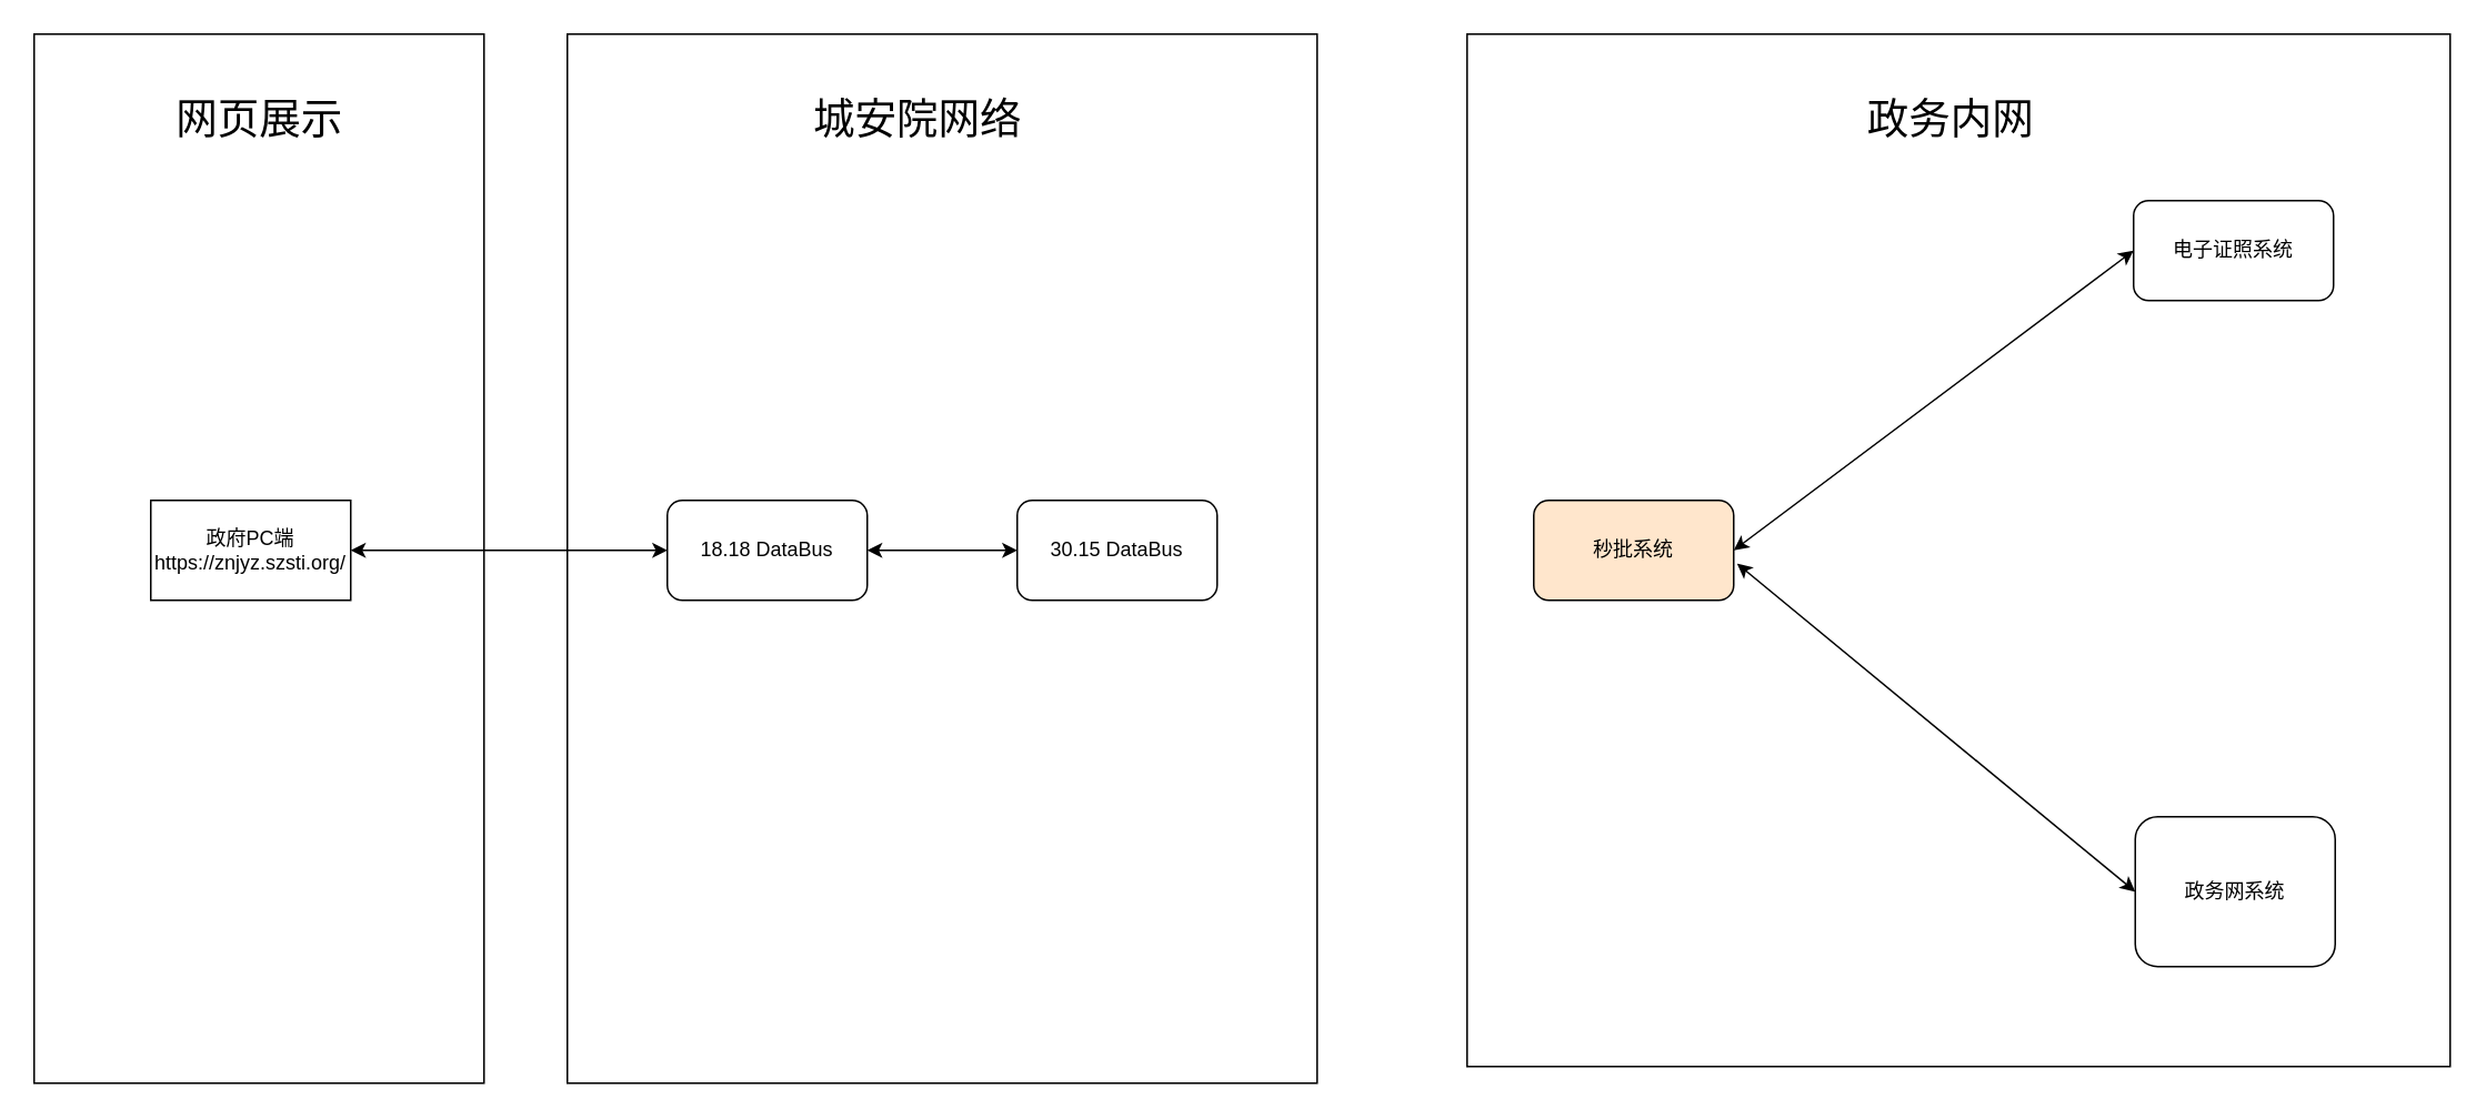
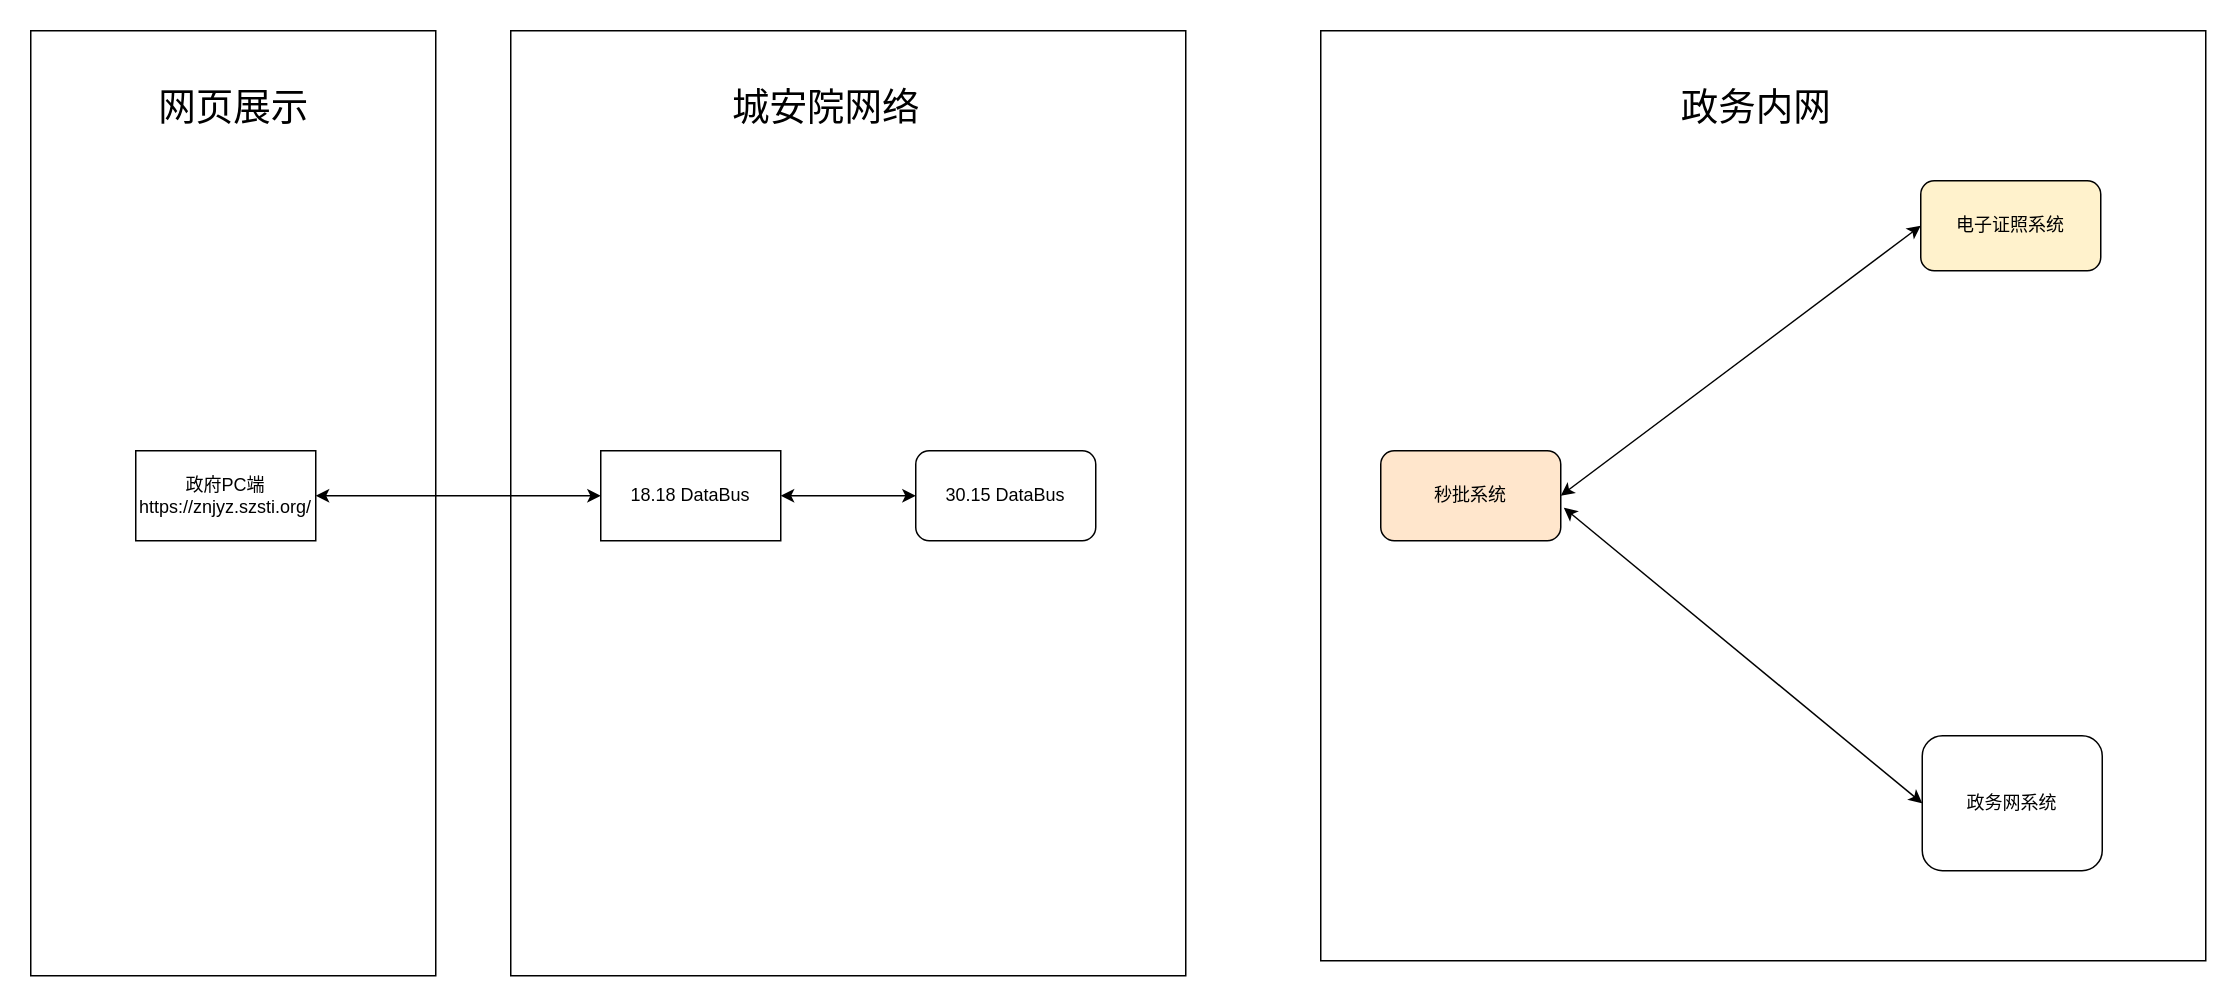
  <mxCell id="0" />
  <mxCell id="1" parent="0" />
- <mxCell id="2" value="18.18 DataBus" style="rounded=1;whiteSpace=wrap;html=1;" vertex="1" parent="1"><mxGeometry x="400" y="300" width="120" height="60" as="geometry" /></mxCell>
- <mxCell id="3" value="电子证照系统" style="rounded=1;whiteSpace=wrap;html=1;" vertex="1" parent="1"><mxGeometry x="1280" y="120" width="120" height="60" as="geometry" /></mxCell>
+ <mxCell id="2" value="18.18 DataBus" style="whiteSpace=wrap;html=1;rounded=0;" vertex="1" parent="1"><mxGeometry x="400" y="300" width="120" height="60" as="geometry" /></mxCell>
+ <mxCell id="3" value="电子证照系统" style="rounded=1;whiteSpace=wrap;html=1;fillColor=#fff2cc;" vertex="1" parent="1"><mxGeometry x="1280" y="120" width="120" height="60" as="geometry" /></mxCell>
  <mxCell id="4" value="政务网系统" style="rounded=1;whiteSpace=wrap;html=1;" vertex="1" parent="1"><mxGeometry x="1281" y="490" width="120" height="90" as="geometry" /></mxCell>
  <mxCell id="5" value="秒批系统" style="rounded=1;whiteSpace=wrap;html=1;fillColor=#ffe6cc;" vertex="1" parent="1"><mxGeometry x="920" y="300" width="120" height="60" as="geometry" /></mxCell>
  <mxCell id="6" value="" style="endArrow=classic;startArrow=classic;html=1;exitX=1;exitY=0.5;exitDx=0;exitDy=0;entryX=0;entryY=0.5;entryDx=0;entryDy=0;" edge="1" parent="1" source="5" target="3"><mxGeometry width="50" height="50" relative="1" as="geometry"><mxPoint x="970" y="480" as="sourcePoint" /><mxPoint x="1020" y="430" as="targetPoint" /></mxGeometry></mxCell>
  <mxCell id="7" value="" style="endArrow=classic;startArrow=classic;html=1;exitX=1.017;exitY=0.633;exitDx=0;exitDy=0;exitPerimeter=0;entryX=0;entryY=0.5;entryDx=0;entryDy=0;" edge="1" parent="1" source="5" target="4"><mxGeometry width="50" height="50" relative="1" as="geometry"><mxPoint x="970" y="480" as="sourcePoint" /><mxPoint x="1020" y="430" as="targetPoint" /></mxGeometry></mxCell>
  <mxCell id="8" value="政府PC端https://znjyz.szsti.org/" style="rounded=0;whiteSpace=wrap;html=1;fillColor=#ffffff;" vertex="1" parent="1"><mxGeometry x="90" y="300" width="120" height="60" as="geometry" /></mxCell>
  <mxCell id="9" value="" style="endArrow=classic;startArrow=classic;html=1;exitX=1;exitY=0.5;exitDx=0;exitDy=0;entryX=0;entryY=0.5;entryDx=0;entryDy=0;" edge="1" parent="1" source="8" target="2"><mxGeometry width="50" height="50" relative="1" as="geometry"><mxPoint x="970" y="480" as="sourcePoint" /><mxPoint x="1020" y="430" as="targetPoint" /></mxGeometry></mxCell>
  <mxCell id="10" value="30.15 DataBus" style="rounded=1;whiteSpace=wrap;html=1;" vertex="1" parent="1"><mxGeometry x="610" y="300" width="120" height="60" as="geometry" /></mxCell>
  <mxCell id="11" value="" style="endArrow=classic;startArrow=classic;html=1;entryX=0;entryY=0.5;entryDx=0;entryDy=0;" edge="1" parent="1" source="2" target="10"><mxGeometry width="50" height="50" relative="1" as="geometry"><mxPoint x="370" y="330" as="sourcePoint" /><mxPoint x="920" y="330" as="targetPoint" /></mxGeometry></mxCell>
  <mxCell id="12" value="" style="whiteSpace=wrap;html=1;fillColor=none;" vertex="1" parent="1"><mxGeometry x="880" y="20" width="590" height="620" as="geometry" /></mxCell>
  <mxCell id="13" value="政务内网" style="text;html=1;resizable=0;autosize=1;align=center;verticalAlign=middle;points=[];fillColor=none;strokeColor=none;rounded=0;fontSize=25;" vertex="1" parent="1"><mxGeometry x="1110" y="50" width="120" height="40" as="geometry" /></mxCell>
  <mxCell id="14" value="" style="whiteSpace=wrap;html=1;fillColor=none;fontSize=25;" vertex="1" parent="1"><mxGeometry x="20" y="20" width="270" height="630" as="geometry" /></mxCell>
  <mxCell id="15" value="网页展示" style="text;html=1;resizable=0;autosize=1;align=center;verticalAlign=middle;points=[];fillColor=none;strokeColor=none;rounded=0;fontSize=25;" vertex="1" parent="1"><mxGeometry x="95" y="50" width="120" height="40" as="geometry" /></mxCell>
  <mxCell id="16" value="" style="whiteSpace=wrap;html=1;fillColor=none;fontSize=25;" vertex="1" parent="1"><mxGeometry x="340" y="20" width="450" height="630" as="geometry" /></mxCell>
  <mxCell id="17" value="城安院网络" style="text;html=1;resizable=0;autosize=1;align=center;verticalAlign=middle;points=[];fillColor=none;strokeColor=none;rounded=0;fontSize=25;" vertex="1" parent="1"><mxGeometry x="480" y="50" width="140" height="40" as="geometry" /></mxCell>
